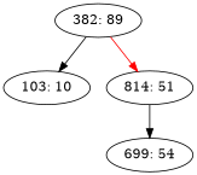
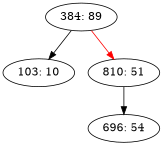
  digraph {
    n1 [label="103: 10"]
-   "382: 89"
-   "814: 51"
-   "699: 54"
+   "382: 89" [label="384: 89"]
+   "814: 51" [label="810: 51"]
+   "699: 54" [label="696: 54"]
    "382: 89" -> n1
    "382: 89" -> "814: 51" [color=red]
    "814: 51" -> "699: 54"
  }
